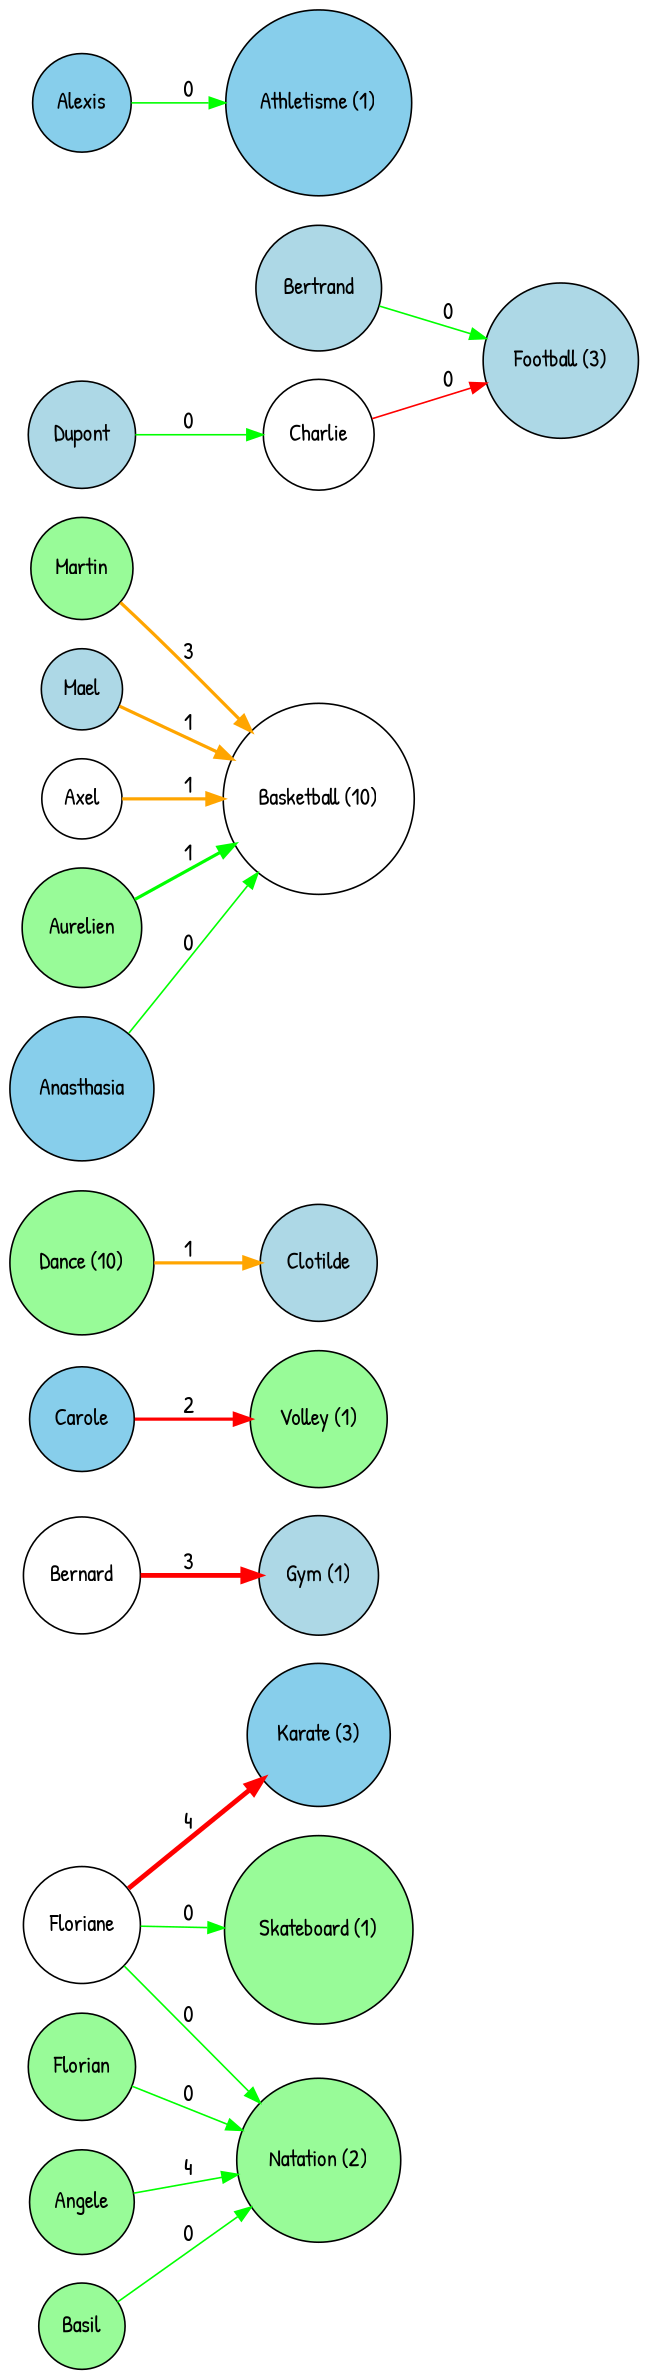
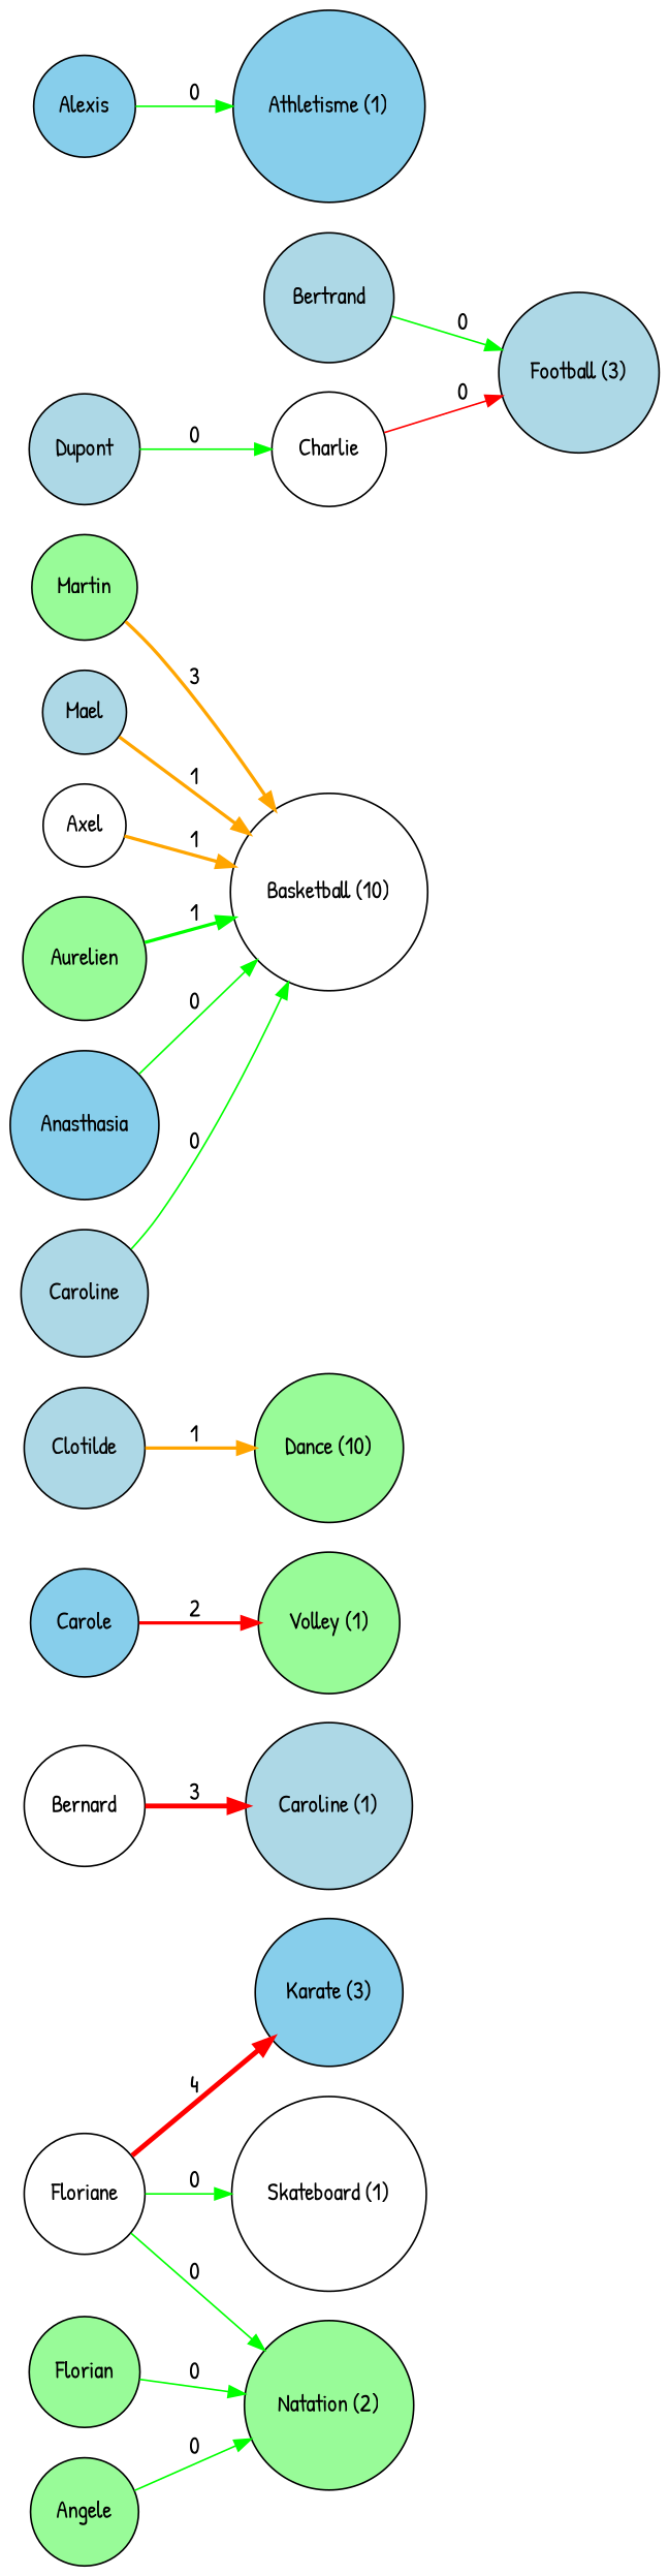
  digraph {
    fontname="Patrick Hand"
    rankdir=LR
    node [fillcolor=palegreen fontname="Patrick Hand" shape=circle style=filled]
    edge [color=green fontname="Patrick Hand" penwidth=1.0]
    Floriane [fillcolor=white]
    "Karate (3)" [fillcolor=skyblue]
-   "Skateboard (1)"
+   "Skateboard (1)" [fillcolor=white]
    "Natation (2)"
    Florian
    Bernard [fillcolor=white]
-   "Gym (1)" [fillcolor=lightblue]
+   "Gym (1)" [fillcolor=lightblue label="Caroline (1)"]
    Carole [fillcolor=skyblue]
    "Volley (1)"
    Clotilde [fillcolor=lightblue]
    "Dance (10)"
    "Basketball (10)" [fillcolor=white]
    Martin
    Mael [fillcolor=lightblue]
    Axel [fillcolor=white]
    Aurelien
    Charlie [fillcolor=white]
    "Football (3)" [fillcolor=lightblue]
    Anasthasia [fillcolor=skyblue]
+   Caroline [fillcolor=lightblue]
    Angele
    Alexis [fillcolor=skyblue]
    "Athletisme (1)" [fillcolor=skyblue]
-   Basil
    Dupont [fillcolor=lightblue]
    Bertrand [fillcolor=lightblue]
    Floriane -> "Karate (3)" [color=red label=4 penwidth=3.0]
    Floriane -> "Skateboard (1)" [label=0]
    Floriane -> "Natation (2)" [label=0]
    Florian -> "Natation (2)" [label=0]
    Bernard -> "Gym (1)" [color=red label=3 penwidth=3.0]
    Carole -> "Volley (1)" [color=red label=2 penwidth=2.0]
-   "Dance (10)" -> Clotilde [color=orange label=1 penwidth=2.0]
+   Clotilde -> "Dance (10)" [color=orange label=1 penwidth=2.0]
    Martin -> "Basketball (10)" [color=orange label=3 penwidth=2.0]
    Mael -> "Basketball (10)" [color=orange label=1 penwidth=2.0]
    Axel -> "Basketball (10)" [color=orange label=1 penwidth=2.0]
    Aurelien -> "Basketball (10)" [label=1 penwidth=2.0]
    Charlie -> "Football (3)" [color=red label=0]
    Anasthasia -> "Basketball (10)" [label=0]
-   Angele -> "Natation (2)" [label=4]
+   Caroline -> "Basketball (10)" [label=0]
+   Angele -> "Natation (2)" [label=0]
    Alexis -> "Athletisme (1)" [label=0]
-   Basil -> "Natation (2)" [label=0]
    Dupont -> Charlie [label=0]
    Bertrand -> "Football (3)" [label=0]
  }
